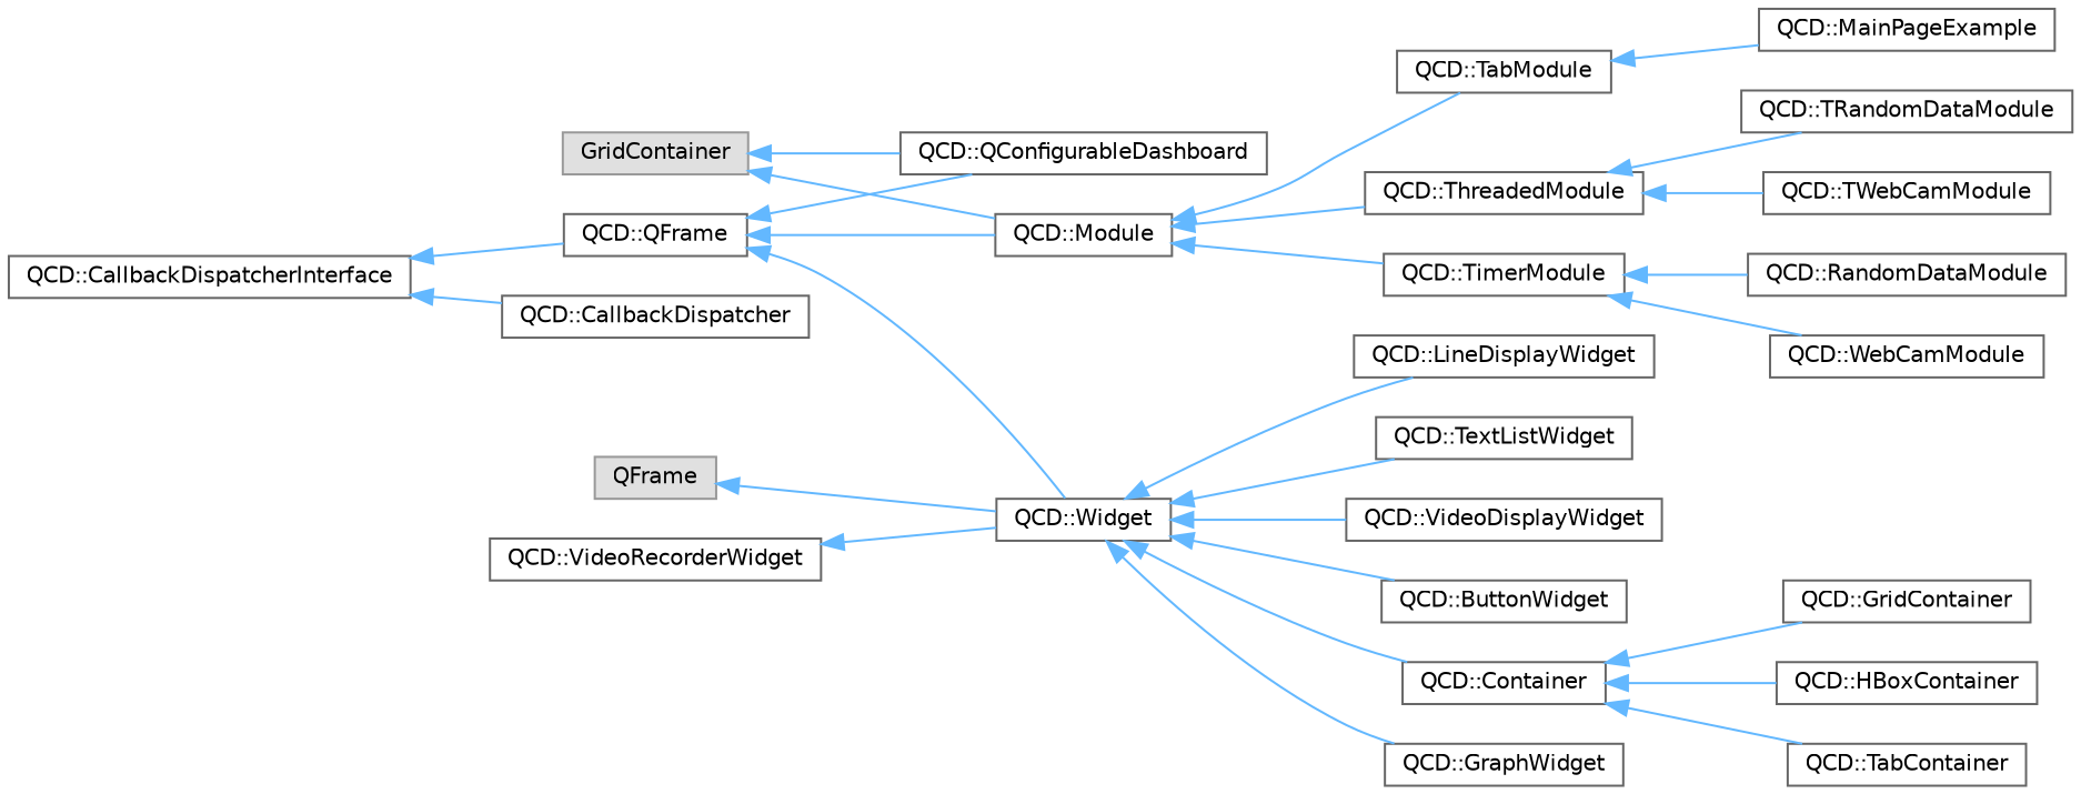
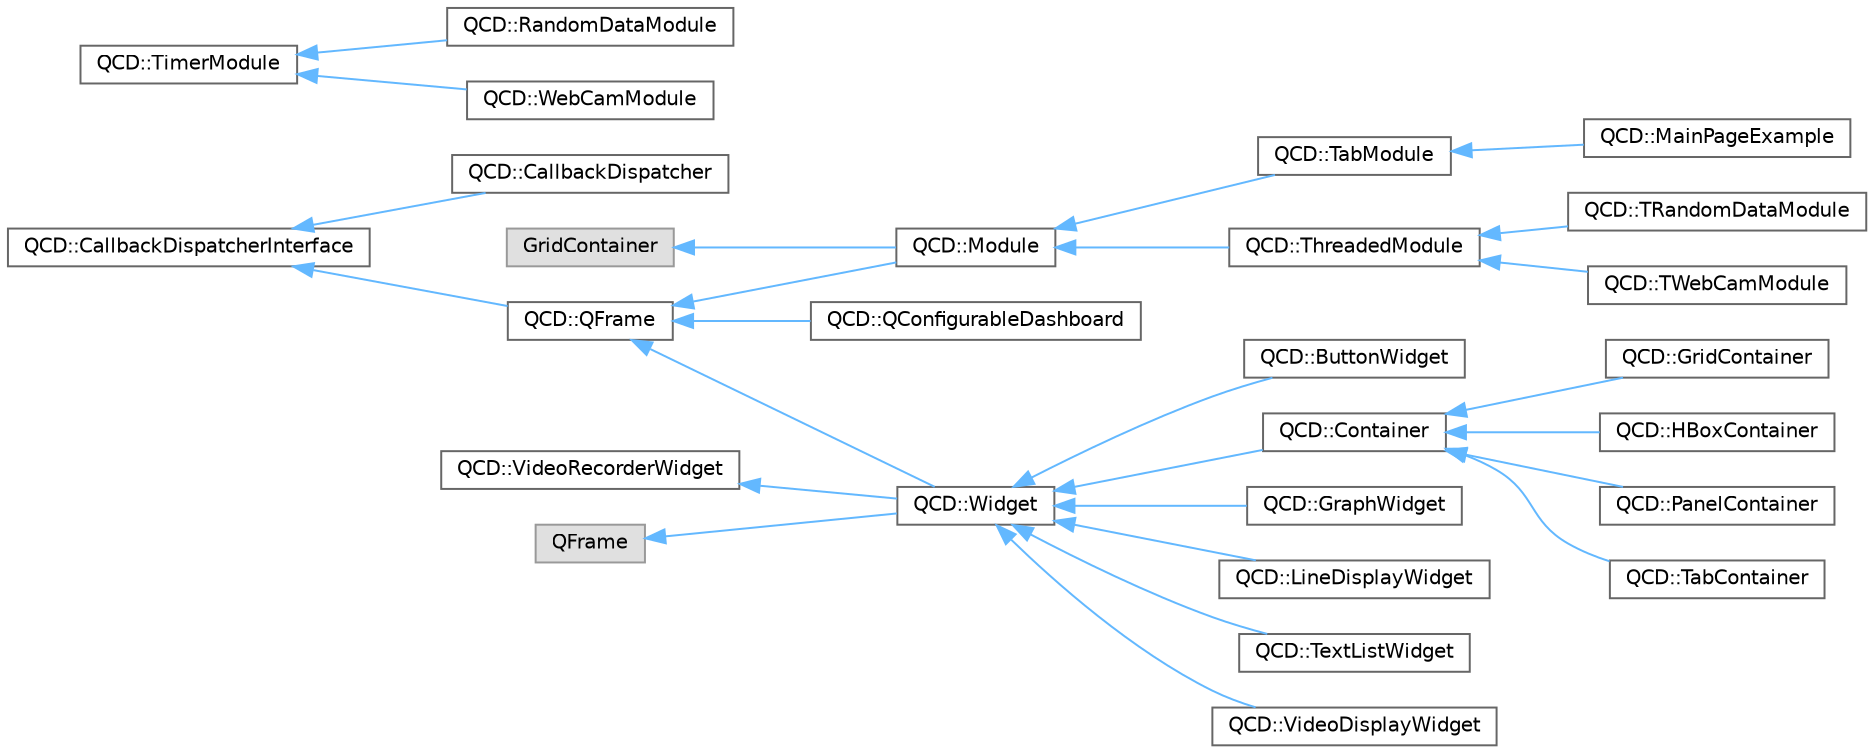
  digraph {
    rankdir=LR
    node [color=grey40 fillcolor=white fontname=Helvetica fontsize=10 shape=box style=filled]
    edge [color=steelblue1 dir=back fontname=Helvetica fontsize=10 labelfontname=Helvetica labelfontsize=10 style=solid]
    n1 [height=0.2 label="QCD::CallbackDispatcherInterface" width=0.4]
    n2 [height=0.2 label="QCD::CallbackDispatcher" width=0.4]
    n3 [height=0.2 label="QCD::QFrame" width=0.4]
    n4 [height=0.2 label="QCD::Module" width=0.4]
    n5 [height=0.2 label="QCD::QConfigurableDashboard" width=0.4]
    n6 [height=0.2 label="QCD::Widget" width=0.4]
    n7 [height=0.2 label="QCD::TabModule" width=0.4]
    n8 [height=0.2 label="QCD::ThreadedModule" width=0.4]
    n9 [height=0.2 label="QCD::TimerModule" width=0.4]
    n10 [height=0.2 label="QCD::ButtonWidget" width=0.4]
    n11 [height=0.2 label="QCD::Container" width=0.4]
    n12 [height=0.2 label="QCD::GraphWidget" width=0.4]
    n13 [height=0.2 label="QCD::LineDisplayWidget" width=0.4]
    n14 [height=0.2 label="QCD::TextListWidget" width=0.4]
    n15 [height=0.2 label="QCD::VideoDisplayWidget" width=0.4]
    n16 [height=0.2 label="QCD::MainPageExample" width=0.4]
    n17 [height=0.2 label="QCD::TRandomDataModule" width=0.4]
    n18 [height=0.2 label="QCD::TWebCamModule" width=0.4]
    n19 [height=0.2 label="QCD::RandomDataModule" width=0.4]
    n20 [height=0.2 label="QCD::WebCamModule" width=0.4]
    n21 [height=0.2 label="QCD::GridContainer" width=0.4]
    n22 [height=0.2 label="QCD::HBoxContainer" width=0.4]
+   n23 [height=0.2 label="QCD::PanelContainer" width=0.4]
    n24 [height=0.2 label="QCD::TabContainer" width=0.4]
    n25 [height=0.2 label="QCD::VideoRecorderWidget" width=0.4]
    n26 [color=grey60 fillcolor="#E0E0E0" height=0.2 label=QFrame width=0.4]
    n27 [color=grey60 fillcolor="#E0E0E0" height=0.2 label=GridContainer width=0.4]
    n1 -> n2
    n1 -> n3
    n3 -> n4
    n3 -> n5
    n3 -> n6
    n4 -> n7
    n4 -> n8
-   n4 -> n9
    n6 -> n10
    n6 -> n11
    n6 -> n12
    n6 -> n13
    n6 -> n14
    n6 -> n15
    n7 -> n16
    n8 -> n17
    n8 -> n18
    n9 -> n19
    n9 -> n20
    n11 -> n21
    n11 -> n22
+   n11 -> n23
    n11 -> n24
    n25 -> n6
    n26 -> n6
    n27 -> n4
-   n27 -> n5
  }
